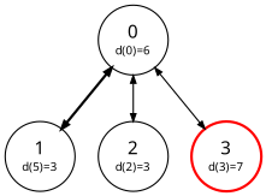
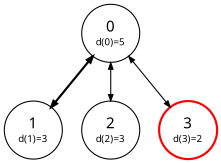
  digraph {
    fontname="Noto Sans"
    normalize=true
    scale=1.2
    node [fixedsize=true fontname="Noto Sans" shape=circle]
    edge [arrowsize=0.6 dir=both fontname="Noto Sans" style=solid]
-   n1 [label=<             <table border="0" cellpadding="1" cellspacing="0">                 <tr>                     <td>0</td>                 </tr>                 <tr>                     <td><font point-size="9">d(0)=6</font></td>                 </tr>             </table>         > width=0.75]
-   n2 [label=<             <table border="0" cellpadding="1" cellspacing="0">                 <tr>                     <td>1</td>                 </tr>                 <tr>                     <td><font point-size="9">d(5)=3</font></td>                 </tr>             </table>         > width=0.75]
+   n1 [label=<             <table border="0" cellpadding="1" cellspacing="0">                 <tr>                     <td>0</td>                 </tr>                 <tr>                     <td><font point-size="9">d(0)=5</font></td>                 </tr>             </table>         > width=0.75]
+   n2 [label=<             <table border="0" cellpadding="1" cellspacing="0">                 <tr>                     <td>1</td>                 </tr>                 <tr>                     <td><font point-size="9">d(1)=3</font></td>                 </tr>             </table>         > width=0.75]
    n3 [label=<             <table border="0" cellpadding="1" cellspacing="0">                 <tr>                     <td>2</td>                 </tr>                 <tr>                     <td><font point-size="9">d(2)=3</font></td>                 </tr>             </table>         > width=0.75]
-   n4 [color=red label=<             <table border="0" cellpadding="1" cellspacing="0">                 <tr>                     <td>3</td>                 </tr>                 <tr>                     <td><font point-size="9">d(3)=7</font></td>                 </tr>             </table>         > style=bold width=0.75]
+   n4 [color=red label=<             <table border="0" cellpadding="1" cellspacing="0">                 <tr>                     <td>3</td>                 </tr>                 <tr>                     <td><font point-size="9">d(3)=2</font></td>                 </tr>             </table>         > style=bold width=0.75]
    n1 -> n2 [style=bold]
    n1 -> n3
    n1 -> n4
  }
